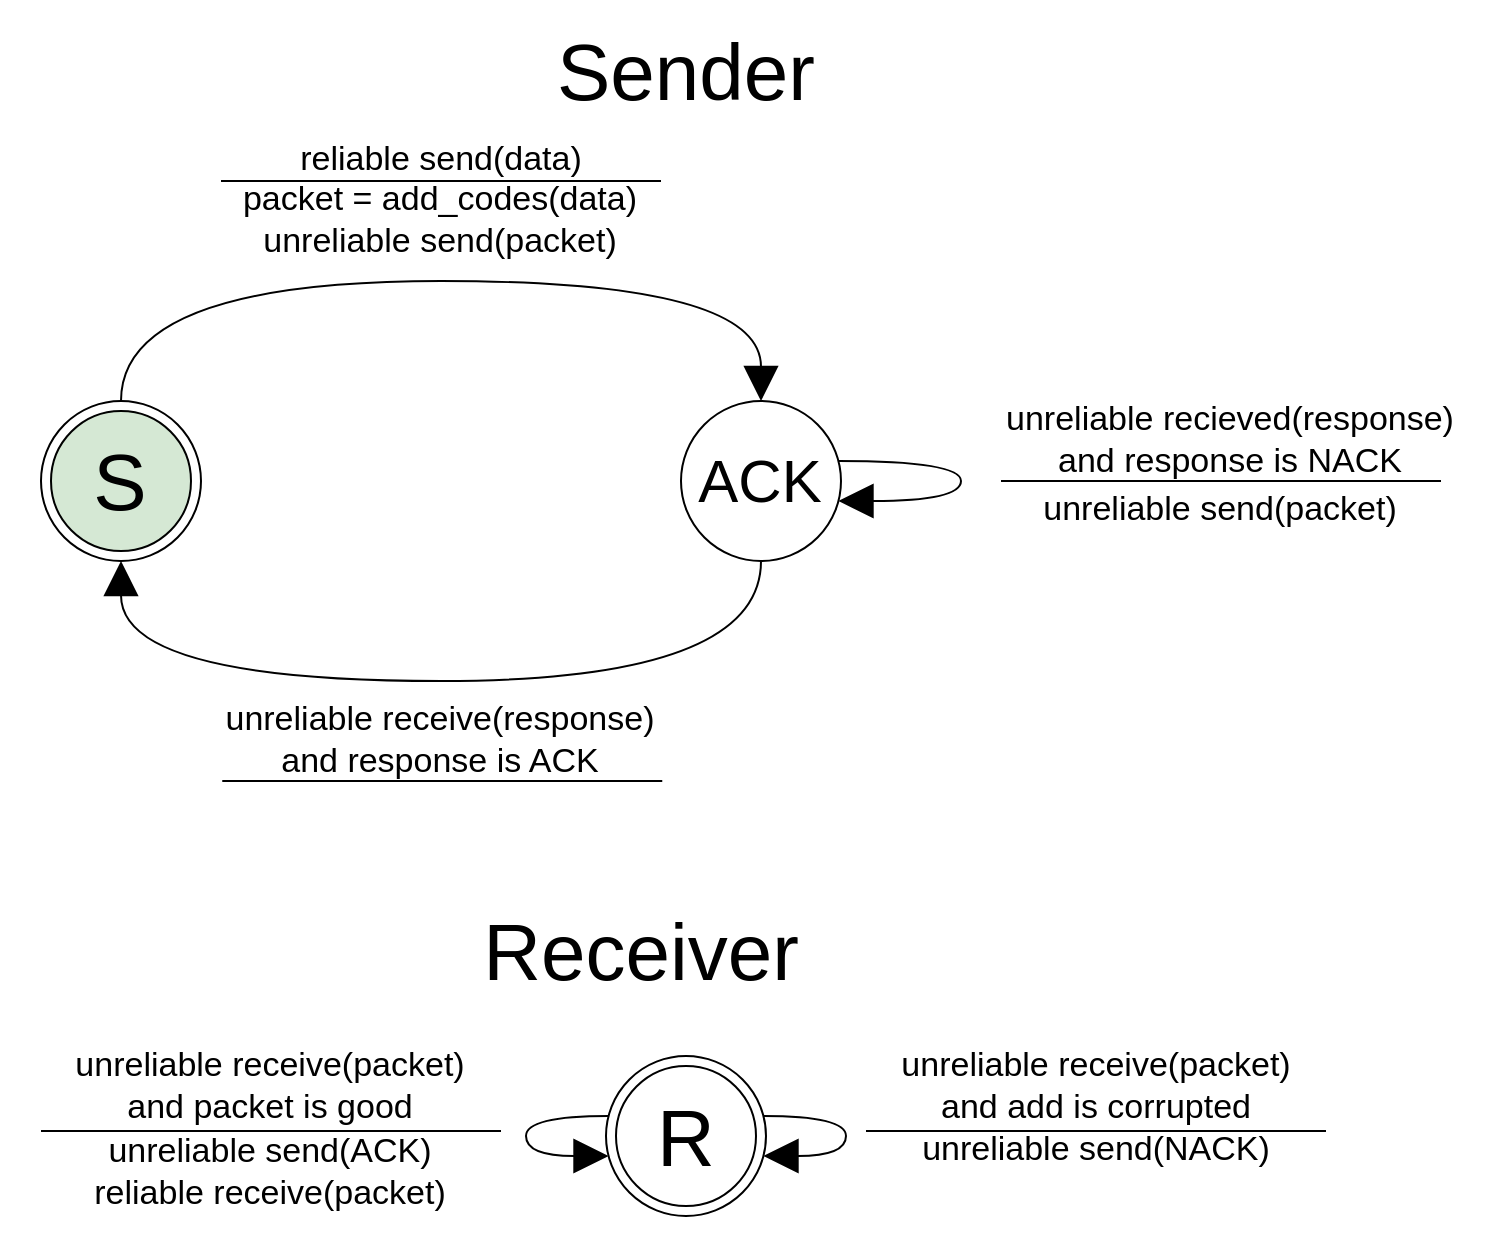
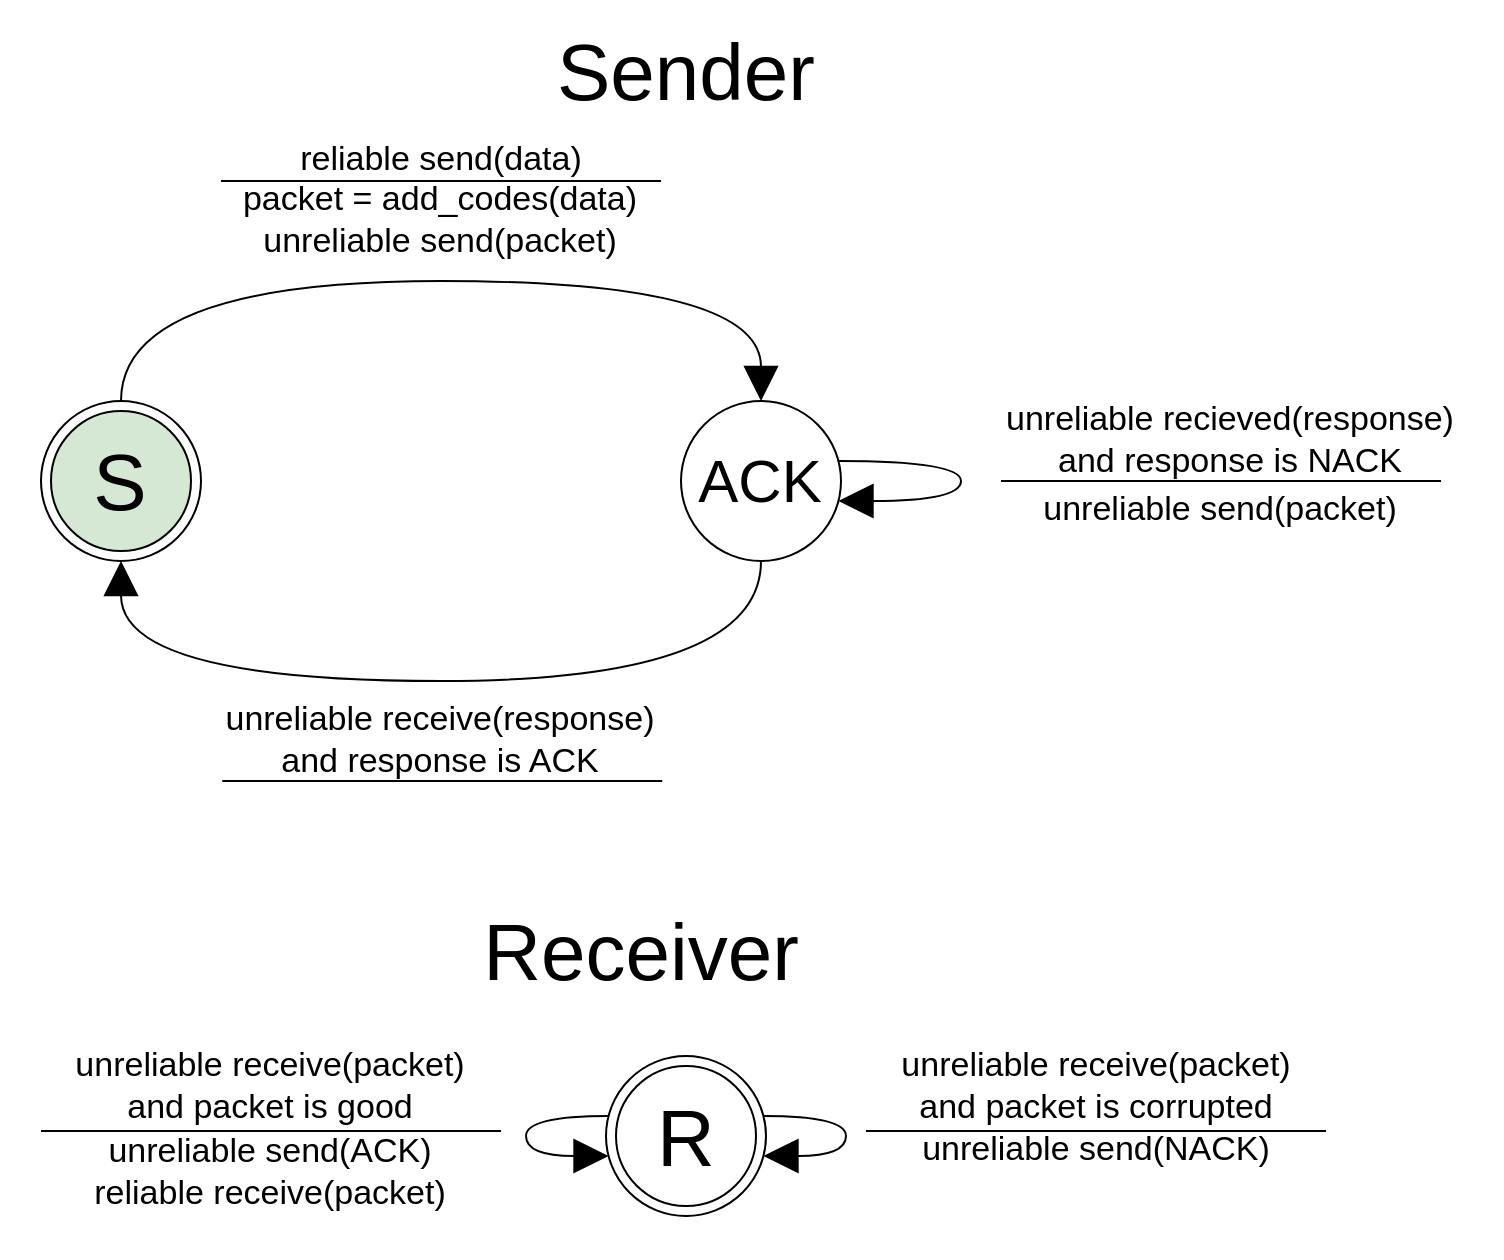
  <mxCell id="0" />
  <mxCell id="1" parent="0" />
  <mxCell id="2" style="edgeStyle=orthogonalEdgeStyle;html=1;fontSize=30;endArrow=block;endFill=1;curved=1;endSize=15;" edge="1" parent="1" source="3" target="10"><mxGeometry relative="1" as="geometry"><Array as="points"><mxPoint x="60" y="140" /><mxPoint x="380" y="140" /></Array></mxGeometry></mxCell>
  <mxCell id="3" value="" style="ellipse;whiteSpace=wrap;html=1;aspect=fixed;fontSize=20;" vertex="1" parent="1"><mxGeometry x="20" y="200" width="80" height="80" as="geometry" /></mxCell>
  <mxCell id="4" value="S" style="ellipse;whiteSpace=wrap;html=1;aspect=fixed;fontSize=40;fillColor=#d5e8d4;" vertex="1" parent="1"><mxGeometry x="25" y="205" width="70" height="70" as="geometry" /></mxCell>
  <mxCell id="5" value="" style="ellipse;whiteSpace=wrap;html=1;aspect=fixed;fontSize=20;" vertex="1" parent="1"><mxGeometry x="302.5" y="527.5" width="80" height="80" as="geometry" /></mxCell>
  <mxCell id="6" value="R" style="ellipse;whiteSpace=wrap;html=1;aspect=fixed;fontSize=40;" vertex="1" parent="1"><mxGeometry x="307.5" y="532.5" width="70" height="70" as="geometry" /></mxCell>
  <mxCell id="7" value="Sender" style="text;html=1;strokeColor=none;fillColor=none;align=center;verticalAlign=middle;whiteSpace=wrap;rounded=0;fontSize=40;" vertex="1" parent="1"><mxGeometry x="252.5" y="20" width="180" height="30" as="geometry" /></mxCell>
  <mxCell id="8" value="Receiver" style="text;html=1;strokeColor=none;fillColor=none;align=center;verticalAlign=middle;whiteSpace=wrap;rounded=0;fontSize=40;" vertex="1" parent="1"><mxGeometry x="227.5" y="460" width="185" height="30" as="geometry" /></mxCell>
  <mxCell id="9" style="edgeStyle=orthogonalEdgeStyle;curved=1;html=1;fontSize=30;endArrow=block;endFill=1;endSize=15;" edge="1" parent="1" source="10" target="3"><mxGeometry relative="1" as="geometry"><Array as="points"><mxPoint x="380" y="340" /><mxPoint x="60" y="340" /></Array></mxGeometry></mxCell>
  <mxCell id="10" value="ACK" style="ellipse;whiteSpace=wrap;html=1;aspect=fixed;fontSize=30;" vertex="1" parent="1"><mxGeometry x="340" y="200" width="80" height="80" as="geometry" /></mxCell>
  <mxCell id="11" value="reliable send(data)" style="text;html=1;strokeColor=none;fillColor=none;align=center;verticalAlign=middle;whiteSpace=wrap;rounded=0;fontSize=17;" vertex="1" parent="1"><mxGeometry x="141.25" y="70" width="158.75" height="20" as="geometry" /></mxCell>
  <mxCell id="12" value="packet = add_codes(data)&lt;br&gt;unreliable send(packet)" style="text;html=1;strokeColor=none;fillColor=none;align=center;verticalAlign=middle;whiteSpace=wrap;rounded=0;fontSize=17;" vertex="1" parent="1"><mxGeometry x="110" y="90" width="220" height="40" as="geometry" /></mxCell>
  <mxCell id="13" value="" style="endArrow=none;html=1;fontSize=40;endSize=15;curved=1;entryX=1;entryY=0;entryDx=0;entryDy=0;exitX=0;exitY=0;exitDx=0;exitDy=0;" edge="1" parent="1" source="12" target="12"><mxGeometry width="50" height="50" relative="1" as="geometry"><mxPoint x="176.25" y="90" as="sourcePoint" /><mxPoint x="286.25" y="90" as="targetPoint" /></mxGeometry></mxCell>
  <mxCell id="14" value="unreliable receive(response)&lt;br&gt;and response is ACK" style="text;html=1;strokeColor=none;fillColor=none;align=center;verticalAlign=middle;whiteSpace=wrap;rounded=0;fontSize=17;" vertex="1" parent="1"><mxGeometry x="110" y="350" width="220" height="40" as="geometry" /></mxCell>
  <mxCell id="15" value="" style="endArrow=none;html=1;fontSize=40;endSize=15;curved=1;entryX=1;entryY=0;entryDx=0;entryDy=0;exitX=0;exitY=0;exitDx=0;exitDy=0;" edge="1" parent="1"><mxGeometry width="50" height="50" relative="1" as="geometry"><mxPoint x="110.63" y="390" as="sourcePoint" /><mxPoint x="330.63" y="390" as="targetPoint" /></mxGeometry></mxCell>
  <mxCell id="16" style="edgeStyle=orthogonalEdgeStyle;curved=1;html=1;fontSize=30;endArrow=block;endFill=1;endSize=15;" edge="1" parent="1" source="10" target="10"><mxGeometry relative="1" as="geometry"><Array as="points"><mxPoint x="480" y="240" /></Array></mxGeometry></mxCell>
  <mxCell id="17" value="unreliable send(packet)" style="text;html=1;strokeColor=none;fillColor=none;align=center;verticalAlign=middle;whiteSpace=wrap;rounded=0;fontSize=17;" vertex="1" parent="1"><mxGeometry x="500" y="240" width="220" height="30" as="geometry" /></mxCell>
  <mxCell id="18" value="" style="endArrow=none;html=1;fontSize=40;endSize=15;curved=1;entryX=1;entryY=0;entryDx=0;entryDy=0;exitX=0;exitY=0;exitDx=0;exitDy=0;" edge="1" parent="1" source="17" target="17"><mxGeometry width="50" height="50" relative="1" as="geometry"><mxPoint x="566.25" y="240" as="sourcePoint" /><mxPoint x="676.25" y="240" as="targetPoint" /></mxGeometry></mxCell>
  <mxCell id="19" value="unreliable recieved(response)&lt;br&gt;and response is NACK" style="text;html=1;strokeColor=none;fillColor=none;align=center;verticalAlign=middle;whiteSpace=wrap;rounded=0;fontSize=17;" vertex="1" parent="1"><mxGeometry x="500" y="200" width="230" height="40" as="geometry" /></mxCell>
  <mxCell id="20" style="edgeStyle=orthogonalEdgeStyle;curved=1;html=1;fontSize=30;endArrow=block;endFill=1;endSize=15;" edge="1" parent="1" source="5" target="5"><mxGeometry relative="1" as="geometry"><Array as="points"><mxPoint x="422.5" y="567.5" /></Array></mxGeometry></mxCell>
- <mxCell id="21" value="unreliable receive(packet)&lt;br&gt;and add is corrupted" style="text;html=1;strokeColor=none;fillColor=none;align=center;verticalAlign=middle;whiteSpace=wrap;rounded=0;fontSize=17;" vertex="1" parent="1"><mxGeometry x="443.75" y="520" width="207.5" height="45" as="geometry" /></mxCell>
+ <mxCell id="21" value="unreliable receive(packet)&lt;br&gt;and packet is corrupted" style="text;html=1;strokeColor=none;fillColor=none;align=center;verticalAlign=middle;whiteSpace=wrap;rounded=0;fontSize=17;" vertex="1" parent="1"><mxGeometry x="443.75" y="520" width="207.5" height="45" as="geometry" /></mxCell>
  <mxCell id="22" value="unreliable send(NACK)" style="text;html=1;strokeColor=none;fillColor=none;align=center;verticalAlign=middle;whiteSpace=wrap;rounded=0;fontSize=17;" vertex="1" parent="1"><mxGeometry x="432.5" y="565" width="230" height="20" as="geometry" /></mxCell>
  <mxCell id="23" value="" style="endArrow=none;html=1;fontSize=40;endSize=15;curved=1;entryX=1;entryY=0;entryDx=0;entryDy=0;exitX=0;exitY=0;exitDx=0;exitDy=0;" edge="1" parent="1" source="22" target="22"><mxGeometry width="50" height="50" relative="1" as="geometry"><mxPoint x="480" y="565" as="sourcePoint" /><mxPoint x="590" y="565" as="targetPoint" /></mxGeometry></mxCell>
  <mxCell id="24" value="unreliable receive(packet)&lt;br&gt;and packet is good" style="text;html=1;strokeColor=none;fillColor=none;align=center;verticalAlign=middle;whiteSpace=wrap;rounded=0;fontSize=17;" vertex="1" parent="1"><mxGeometry x="31.25" y="520" width="207.5" height="45" as="geometry" /></mxCell>
  <mxCell id="25" value="unreliable send(ACK)&lt;br&gt;reliable receive(packet)" style="text;html=1;strokeColor=none;fillColor=none;align=center;verticalAlign=middle;whiteSpace=wrap;rounded=0;fontSize=17;" vertex="1" parent="1"><mxGeometry x="20" y="565" width="230" height="42.5" as="geometry" /></mxCell>
  <mxCell id="26" value="" style="endArrow=none;html=1;fontSize=40;endSize=15;curved=1;entryX=1;entryY=0;entryDx=0;entryDy=0;exitX=0;exitY=0;exitDx=0;exitDy=0;" edge="1" parent="1" source="25" target="25"><mxGeometry width="50" height="50" relative="1" as="geometry"><mxPoint x="67.5" y="565" as="sourcePoint" /><mxPoint x="177.5" y="565" as="targetPoint" /></mxGeometry></mxCell>
  <mxCell id="27" style="edgeStyle=orthogonalEdgeStyle;curved=1;html=1;fontSize=30;endArrow=block;endFill=1;endSize=15;" edge="1" parent="1" source="5" target="5"><mxGeometry relative="1" as="geometry"><Array as="points"><mxPoint x="262.5" y="567.5" /></Array></mxGeometry></mxCell>
